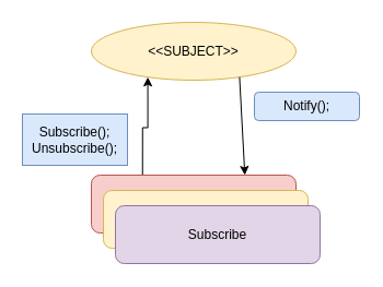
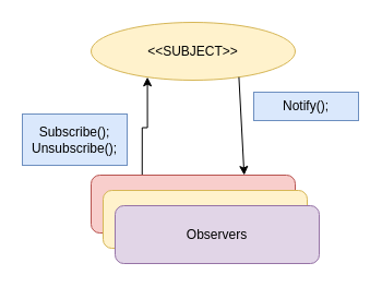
  <mxCell id="0" />
  <mxCell id="1" parent="0" />
  <mxCell id="2" value="&amp;lt;&amp;lt;SUBJECT&amp;gt;&amp;gt;" style="ellipse;whiteSpace=wrap;html=1;fillColor=#fff2cc;strokeColor=#d6b656;" vertex="1" parent="1"><mxGeometry x="83" y="20" width="187" height="53" as="geometry" /></mxCell>
  <mxCell id="3" value="" style="edgeStyle=orthogonalEdgeStyle;rounded=0;orthogonalLoop=1;jettySize=auto;html=1;entryX=0.25;entryY=1;entryDx=0;entryDy=0;exitX=0.25;exitY=0;exitDx=0;exitDy=0;" edge="1" parent="1" source="4" target="2"><mxGeometry relative="1" as="geometry" /></mxCell>
  <mxCell id="4" value="" style="rounded=1;whiteSpace=wrap;html=1;fillColor=#f8cecc;strokeColor=#b85450;" vertex="1" parent="1"><mxGeometry x="83" y="160" width="187" height="53" as="geometry" /></mxCell>
  <mxCell id="5" value="" style="rounded=1;whiteSpace=wrap;html=1;fillColor=#fff2cc;strokeColor=#d6b656;" vertex="1" parent="1"><mxGeometry x="94" y="174" width="187" height="53" as="geometry" /></mxCell>
  <mxCell id="6" value="" style="endArrow=classic;html=1;exitX=0.75;exitY=1;exitDx=0;exitDy=0;entryX=0.75;entryY=0;entryDx=0;entryDy=0;" edge="1" parent="1" source="2" target="4"><mxGeometry width="50" height="50" relative="1" as="geometry"><mxPoint x="83" y="498" as="sourcePoint" /><mxPoint x="133" y="448" as="targetPoint" /></mxGeometry></mxCell>
- <mxCell id="7" value="Subscribe" style="rounded=1;whiteSpace=wrap;html=1;fillColor=#e1d5e7;strokeColor=#9673a6;" vertex="1" parent="1"><mxGeometry x="105" y="188" width="187" height="53" as="geometry" /></mxCell>
- <mxCell id="8" value="Notify();" style="whiteSpace=wrap;html=1;fillColor=#dae8fc;strokeColor=#6c8ebf;rounded=1;" vertex="1" parent="1"><mxGeometry x="232" y="84" width="96" height="26" as="geometry" /></mxCell>
+ <mxCell id="7" value="Observers" style="rounded=1;whiteSpace=wrap;html=1;fillColor=#e1d5e7;strokeColor=#9673a6;" vertex="1" parent="1"><mxGeometry x="105" y="188" width="187" height="53" as="geometry" /></mxCell>
+ <mxCell id="8" value="Notify();" style="rounded=0;whiteSpace=wrap;html=1;fillColor=#dae8fc;strokeColor=#6c8ebf;" vertex="1" parent="1"><mxGeometry x="232" y="84" width="96" height="26" as="geometry" /></mxCell>
  <mxCell id="9" value="Subscribe();&lt;br&gt;Unsubscribe();" style="rounded=0;whiteSpace=wrap;html=1;fillColor=#dae8fc;strokeColor=#6c8ebf;" vertex="1" parent="1"><mxGeometry x="20" y="104" width="96" height="47" as="geometry" /></mxCell>
